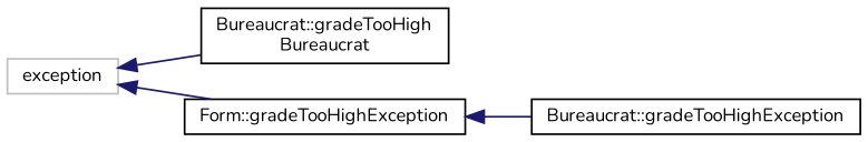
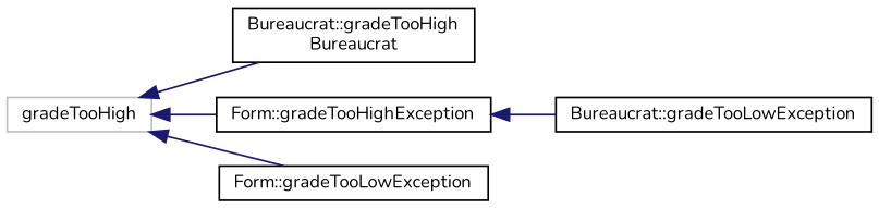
  digraph {
    fontname=Nunito
    rankdir=LR
    node [color=black fillcolor=white fontname=Nunito fontsize=10 shape=record style=filled]
    edge [color=midnightblue dir=back fontname=Nunito fontsize=10 labelfontname=Helvetica labelfontsize=10 style=solid]
-   n1 [color=grey75 height=0.2 label=exception width=0.4]
+   n1 [color=grey75 height=0.2 label=gradeTooHigh width=0.4]
    n2 [height=0.2 label="Bureaucrat::gradeTooHigh\lBureaucrat" width=0.4]
    n3 [height=0.2 label="Form::gradeTooHighException" width=0.4]
-   n5 [height=0.2 label="Bureaucrat::gradeTooHighException" width=0.4]
+   n4 [height=0.2 label="Form::gradeTooLowException" width=0.4]
+   n5 [height=0.2 label="Bureaucrat::gradeTooLowException" width=0.4]
    n1 -> n2
    n1 -> n3
+   n1 -> n4
    n3 -> n5
  }
